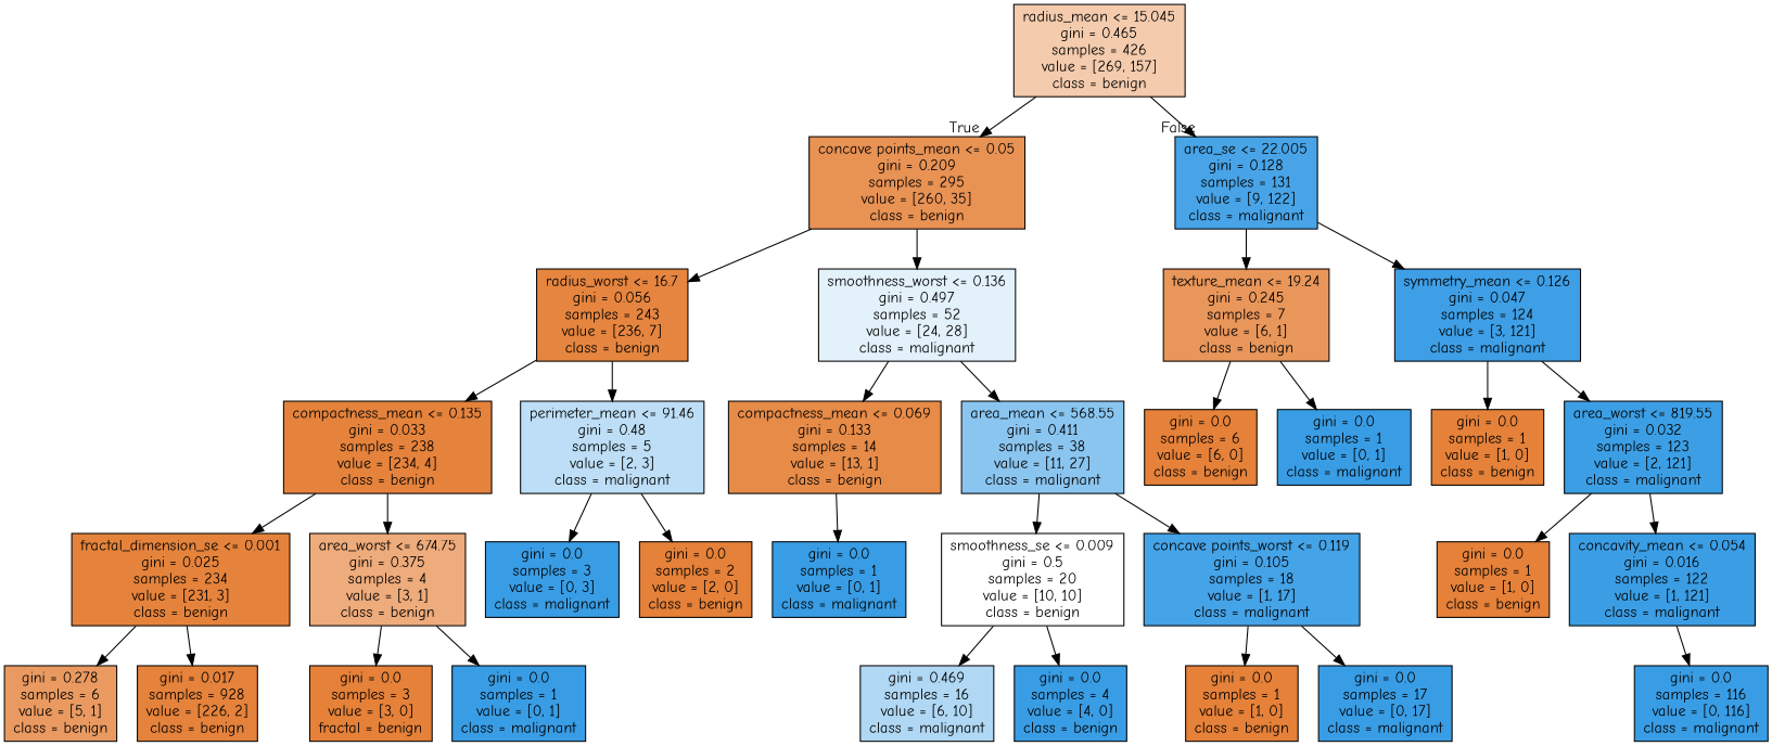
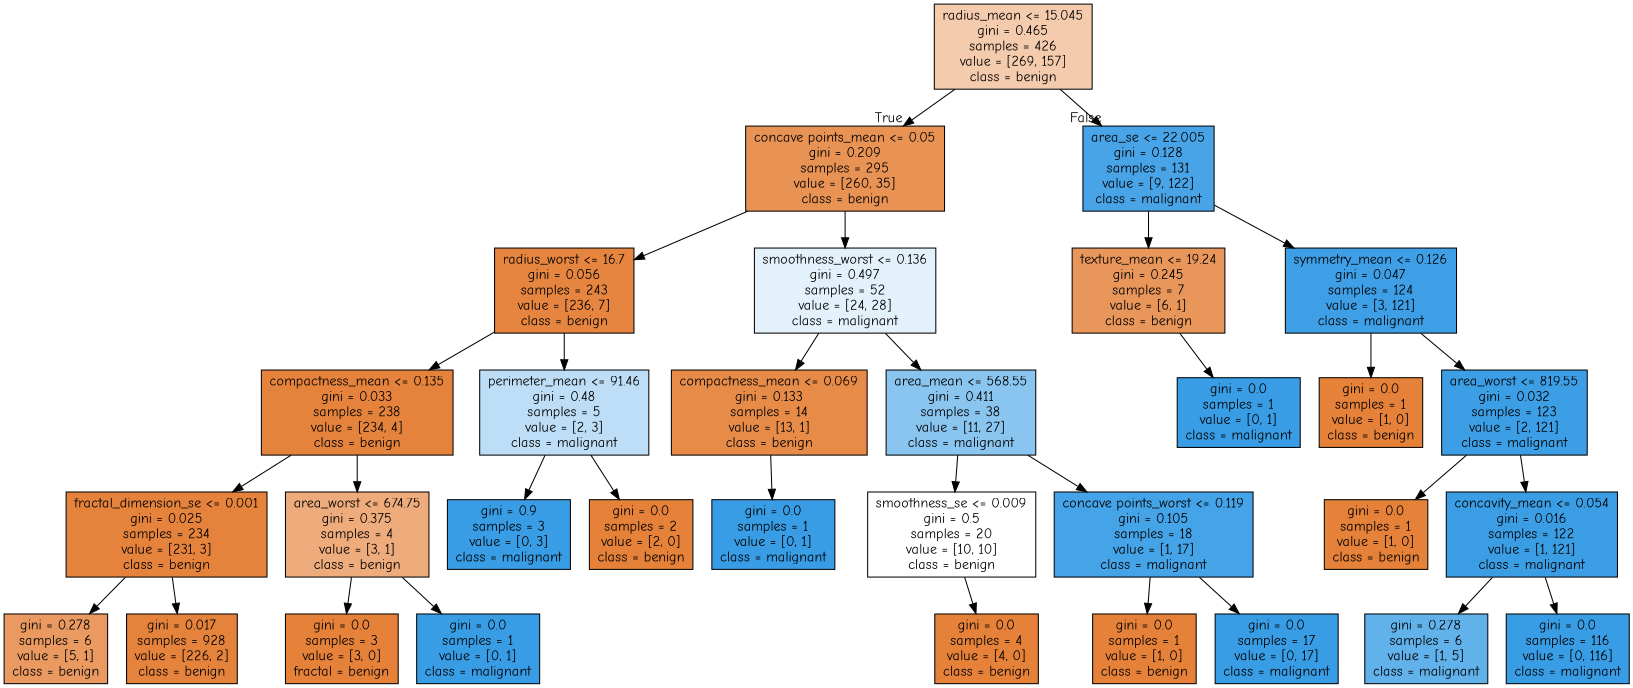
  digraph {
    fontname="Comic Neue"
    node [color=black fillcolor="#e58139" fontname="Comic Neue" shape=box style=filled]
    edge [fontname="Comic Neue"]
    n1 [fillcolor="#f4cbad" label="radius_mean <= 15.045\ngini = 0.465\nsamples = 426\nvalue = [269, 157]\nclass = benign"]
    n2 [fillcolor="#e89254" label="concave points_mean <= 0.05\ngini = 0.209\nsamples = 295\nvalue = [260, 35]\nclass = benign"]
    n3 [fillcolor="#48a4e7" label="area_se <= 22.005\ngini = 0.128\nsamples = 131\nvalue = [9, 122]\nclass = malignant"]
    n4 [fillcolor="#e6853f" label="radius_worst <= 16.7\ngini = 0.056\nsamples = 243\nvalue = [236, 7]\nclass = benign"]
    n5 [fillcolor="#e3f1fb" label="smoothness_worst <= 0.136\ngini = 0.497\nsamples = 52\nvalue = [24, 28]\nclass = malignant"]
    n6 [fillcolor="#e9965a" label="texture_mean <= 19.24\ngini = 0.245\nsamples = 7\nvalue = [6, 1]\nclass = benign"]
    n7 [fillcolor="#3e9fe6" label="symmetry_mean <= 0.126\ngini = 0.047\nsamples = 124\nvalue = [3, 121]\nclass = malignant"]
    n8 [fillcolor="#e5833c" label="compactness_mean <= 0.135\ngini = 0.033\nsamples = 238\nvalue = [234, 4]\nclass = benign"]
    n9 [fillcolor="#bddef6" label="perimeter_mean <= 91.46\ngini = 0.48\nsamples = 5\nvalue = [2, 3]\nclass = malignant"]
    n10 [fillcolor="#e78b48" label="compactness_mean <= 0.069\ngini = 0.133\nsamples = 14\nvalue = [13, 1]\nclass = benign"]
    n11 [fillcolor="#8ac5f0" label="area_mean <= 568.55\ngini = 0.411\nsamples = 38\nvalue = [11, 27]\nclass = malignant"]
    n12 [fillcolor="#e5833c" label="fractal_dimension_se <= 0.001\ngini = 0.025\nsamples = 234\nvalue = [231, 3]\nclass = benign"]
    n13 [fillcolor="#eeab7b" label="area_worst <= 674.75\ngini = 0.375\nsamples = 4\nvalue = [3, 1]\nclass = benign"]
-   n14 [fillcolor="#399de5" label="gini = 0.0\nsamples = 3\nvalue = [0, 3]\nclass = malignant"]
+   n14 [fillcolor="#399de5" label="gini = 0.9\nsamples = 3\nvalue = [0, 3]\nclass = malignant"]
    n15 [label="gini = 0.0\nsamples = 2\nvalue = [2, 0]\nclass = benign"]
    n16 [fillcolor="#ea9a61" label="gini = 0.278\nsamples = 6\nvalue = [5, 1]\nclass = benign"]
    n17 [fillcolor="#e5823b" label="gini = 0.017\nsamples = 928\nvalue = [226, 2]\nclass = benign"]
    n18 [label="gini = 0.0\nsamples = 3\nvalue = [3, 0]\nfractal = benign"]
    n19 [fillcolor="#399de5" label="gini = 0.0\nsamples = 1\nvalue = [0, 1]\nclass = malignant"]
    n20 [fillcolor="#399de5" label="gini = 0.0\nsamples = 1\nvalue = [0, 1]\nclass = malignant"]
    n21 [fillcolor="#ffffff" label="smoothness_se <= 0.009\ngini = 0.5\nsamples = 20\nvalue = [10, 10]\nclass = benign"]
    n22 [fillcolor="#45a3e7" label="concave points_worst <= 0.119\ngini = 0.105\nsamples = 18\nvalue = [1, 17]\nclass = malignant"]
-   n23 [fillcolor="#b0d8f5" label="gini = 0.469\nsamples = 16\nvalue = [6, 10]\nclass = malignant"]
-   n24 [fillcolor="#399de5" label="gini = 0.0\nsamples = 4\nvalue = [4, 0]\nclass = benign"]
+   n24 [label="gini = 0.0\nsamples = 4\nvalue = [4, 0]\nclass = benign"]
    n25 [label="gini = 0.0\nsamples = 1\nvalue = [1, 0]\nclass = benign"]
    n26 [fillcolor="#399de5" label="gini = 0.0\nsamples = 17\nvalue = [0, 17]\nclass = malignant"]
-   n27 [label="gini = 0.0\nsamples = 6\nvalue = [6, 0]\nclass = benign"]
    n28 [fillcolor="#399de5" label="gini = 0.0\nsamples = 1\nvalue = [0, 1]\nclass = malignant"]
    n29 [label="gini = 0.0\nsamples = 1\nvalue = [1, 0]\nclass = benign"]
    n30 [fillcolor="#3c9fe5" label="area_worst <= 819.55\ngini = 0.032\nsamples = 123\nvalue = [2, 121]\nclass = malignant"]
    n31 [label="gini = 0.0\nsamples = 1\nvalue = [1, 0]\nclass = benign"]
    n32 [fillcolor="#3b9ee5" label="concavity_mean <= 0.054\ngini = 0.016\nsamples = 122\nvalue = [1, 121]\nclass = malignant"]
+   n33 [fillcolor="#61b1ea" label="gini = 0.278\nsamples = 6\nvalue = [1, 5]\nclass = malignant"]
    n34 [fillcolor="#399de5" label="gini = 0.0\nsamples = 116\nvalue = [0, 116]\nclass = malignant"]
    n1 -> n2 [headlabel=True labelangle=45 labeldistance=2.5]
    n1 -> n3 [headlabel=False labelangle=-45 labeldistance=2.5]
    n2 -> n4
    n2 -> n5
    n3 -> n6
    n3 -> n7
    n4 -> n8
    n4 -> n9
    n5 -> n10
    n5 -> n11
-   n6 -> n27
    n6 -> n28
    n7 -> n29
    n7 -> n30
    n8 -> n12
    n8 -> n13
    n9 -> n14
    n9 -> n15
    n10 -> n20
    n11 -> n21
    n11 -> n22
    n12 -> n16
    n12 -> n17
    n13 -> n18
    n13 -> n19
-   n21 -> n23
    n21 -> n24
    n22 -> n25
    n22 -> n26
    n30 -> n31
    n30 -> n32
+   n32 -> n33
    n32 -> n34
  }
